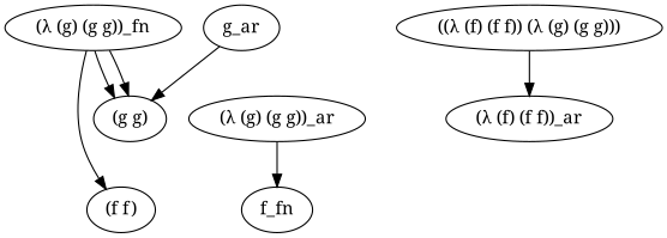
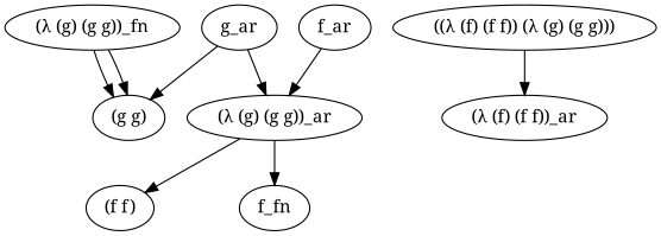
  digraph {
    fontname="Noto Serif"
    node [fontname="Noto Serif"]
    edge [fontname="Noto Serif"]
    "(λ (g) (g g))_fn"
    "(g g)"
    "(f f)"
    g_ar
    "(λ (g) (g g))_ar"
    f_fn
+   f_ar
    "((λ (f) (f f)) (λ (g) (g g)))"
    "(λ (f) (f f))_ar"
    "(λ (g) (g g))_fn" -> "(g g)"
    "(λ (g) (g g))_fn" -> "(g g)"
-   "(λ (g) (g g))_fn" -> "(f f)"
+   "(λ (g) (g g))_ar" -> "(f f)"
    g_ar -> "(g g)"
+   g_ar -> "(λ (g) (g g))_ar"
    "(λ (g) (g g))_ar" -> f_fn
+   f_ar -> "(λ (g) (g g))_ar"
    "((λ (f) (f f)) (λ (g) (g g)))" -> "(λ (f) (f f))_ar"
  }
